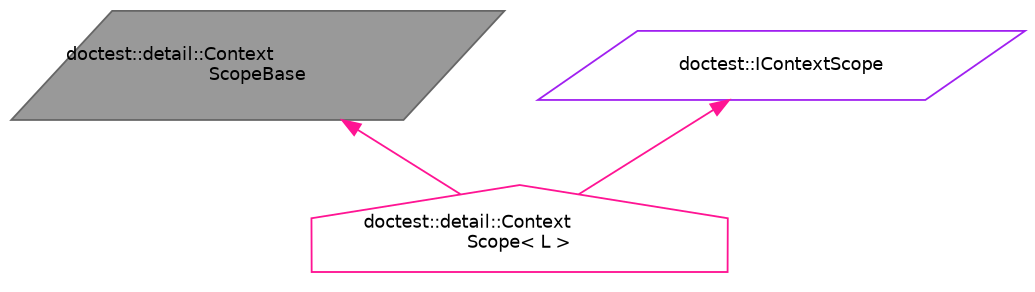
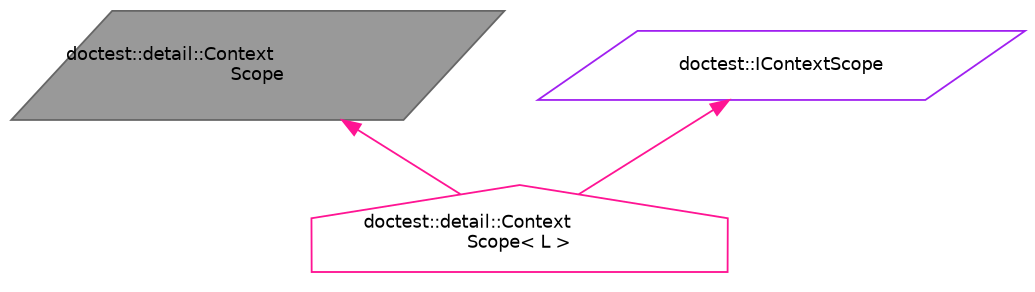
  digraph {
    node [fillcolor=white fontname=Helvetica fontsize=10 shape=parallelogram style=filled]
    edge [color=deeppink dir=back fontname=Helvetica fontsize=10 labelfontname=Helvetica labelfontsize=10 style=solid]
-   n1 [color=gray40 fillcolor=grey60 fontcolor=black height=0.2 label="doctest::detail::Context\lScopeBase" width=0.4]
+   n1 [color=gray40 fillcolor=grey60 fontcolor=black height=0.2 label="doctest::detail::Context\lScope" width=0.4]
    n2 [color=deeppink height=0.2 label="doctest::detail::Context\lScope\< L \>" shape=house width=0.4]
    n3 [color=purple height=0.2 label="doctest::IContextScope" width=0.4]
    n1 -> n2
    n3 -> n2
  }
